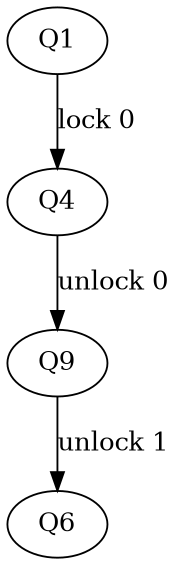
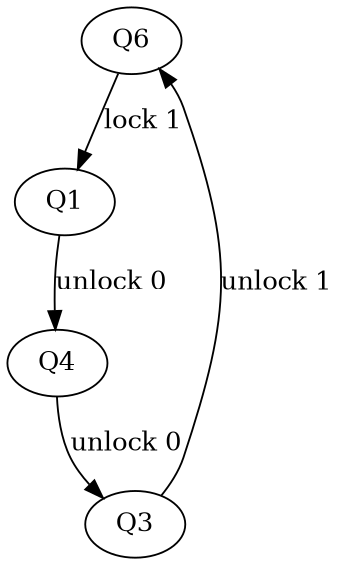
  digraph {
    n1 [label=Q6]
    Q1
    n3 [label=Q4]
-   Q3 [label=Q9]
-   Q1 -> n3 [label="lock 0"]
+   Q3
+   n1 -> Q1 [label="lock 1"]
+   Q1 -> n3 [label="unlock 0"]
    n3 -> Q3 [label="unlock 0"]
    Q3 -> n1 [label="unlock 1"]
  }
